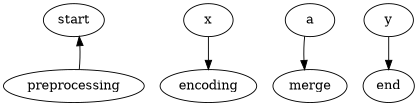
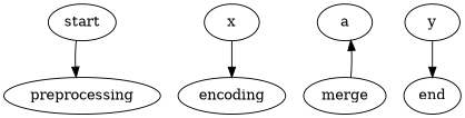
  digraph {
    start
    preprocessing
    x
    encoding
    a
    merge
    y
    end
-   preprocessing -> start
+   start -> preprocessing
    x -> encoding
-   a -> merge
+   merge -> a
    y -> end
  }
